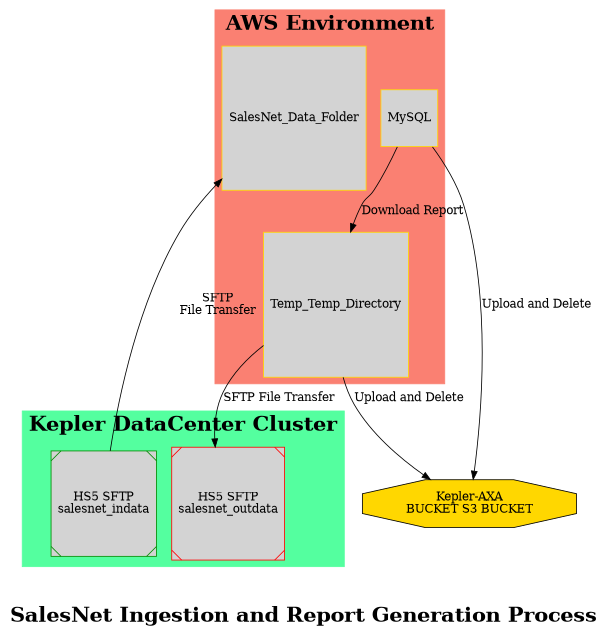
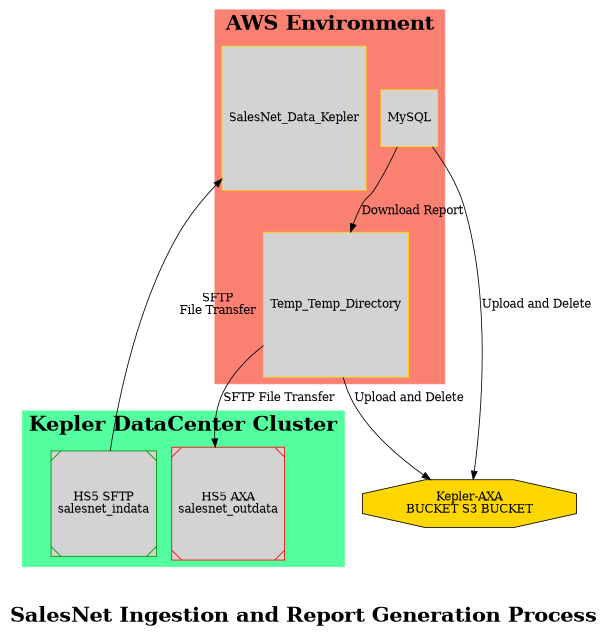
  digraph {
    fontname="Times-Bold"
    fontsize=25.0
    label=<<B>SalesNet Ingestion and Report Generation Process</B>>
    labellcol=t
    rankdir=TB
    node [color=gold fillcolor=lightgrey shape=square style=filled]
    edge [color=black]
-   SalesNet_Data_Folder
+   SalesNet_Data_Folder [label=SalesNet_Data_Kepler]
    MySQL
    n3 [label=Temp_Temp_Directory]
    n4 [color=green4 label="HS5 SFTP\nsalesnet_indata" shape=Msquare]
-   n5 [color=red label="HS5 SFTP\nsalesnet_outdata" shape=Msquare]
+   n5 [color=red label="HS5 AXA\nsalesnet_outdata" shape=Msquare]
    n6 [color=black fillcolor=gold label="Kepler-AXA\nBUCKET S3 BUCKET" shape=octagon]
    subgraph cluster_1 {
      color=seagreen1
      label="Kepler DataCenter Cluster"
      style=filled
      n4
      n5
    }
    subgraph cluster_2 {
      color=salmon
      label="AWS Environment"
      style=filled
      SalesNet_Data_Folder
      MySQL
      n3
    }
    MySQL -> n3 [label="Download Report"]
    MySQL -> n6 [label="Upload and Delete"]
    n3 -> n5 [label="SFTP File Transfer"]
    n3 -> n6 [label="Upload and Delete"]
    n4 -> SalesNet_Data_Folder [label="SFTP\nFile Transfer"]
  }
